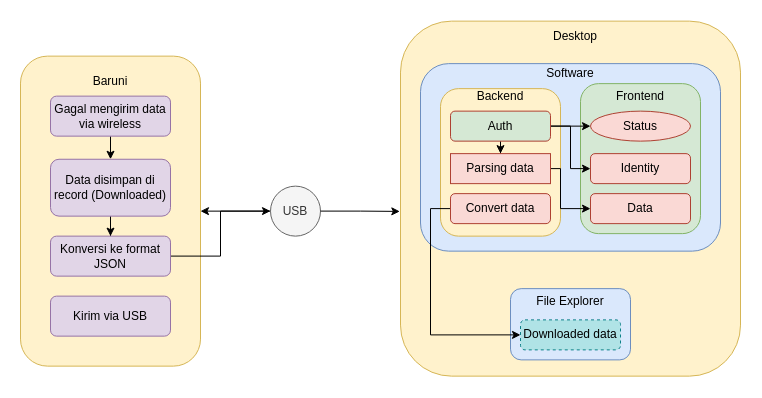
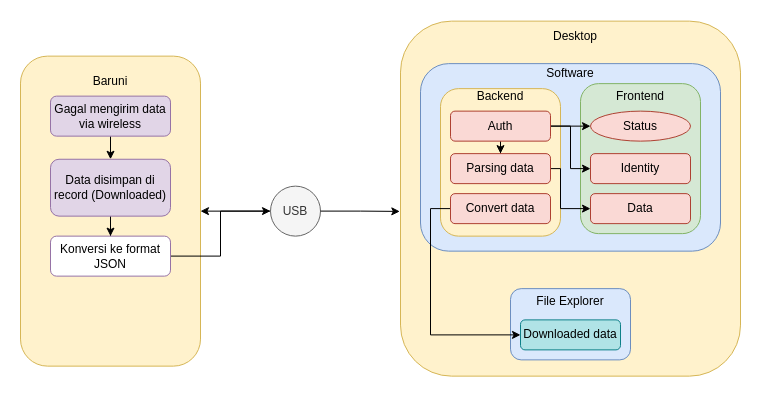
  <mxCell id="0" />
  <mxCell id="1" parent="0" />
  <mxCell id="2" value="" style="rounded=1;whiteSpace=wrap;html=1;fillColor=#fff2cc;strokeColor=#d6b656;" parent="1" vertex="1"><mxGeometry x="400" y="20.63" width="340" height="355" as="geometry" /></mxCell>
  <mxCell id="3" value="" style="rounded=1;whiteSpace=wrap;html=1;fillColor=#fff2cc;strokeColor=#d6b656;" parent="1" vertex="1"><mxGeometry x="20" y="55.63" width="180" height="310" as="geometry" /></mxCell>
  <mxCell id="4" style="edgeStyle=orthogonalEdgeStyle;rounded=0;orthogonalLoop=1;jettySize=auto;html=1;entryX=1;entryY=0.5;entryDx=0;entryDy=0;" parent="1" source="5" target="3" edge="1"><mxGeometry relative="1" as="geometry" /></mxCell>
  <mxCell id="5" value="USB" style="ellipse;whiteSpace=wrap;html=1;aspect=fixed;fillColor=#f5f5f5;fontColor=#333333;strokeColor=#666666;" parent="1" vertex="1"><mxGeometry x="270" y="185.63" width="50" height="50" as="geometry" /></mxCell>
  <mxCell id="6" value="Baruni" style="text;html=1;align=center;verticalAlign=middle;whiteSpace=wrap;rounded=0;" parent="1" vertex="1"><mxGeometry x="80" y="65.63" width="60" height="30" as="geometry" /></mxCell>
  <mxCell id="7" value="" style="rounded=1;whiteSpace=wrap;html=1;fillColor=#dae8fc;strokeColor=#6c8ebf;" parent="1" vertex="1"><mxGeometry x="420" y="63.13" width="300" height="187.5" as="geometry" /></mxCell>
  <mxCell id="8" value="" style="rounded=1;whiteSpace=wrap;html=1;fillColor=#fff2cc;strokeColor=#d6b656;" parent="1" vertex="1"><mxGeometry x="440" y="88.13" width="120" height="147.5" as="geometry" /></mxCell>
  <mxCell id="9" value="" style="rounded=1;whiteSpace=wrap;html=1;fillColor=#d5e8d4;strokeColor=#82b366;" parent="1" vertex="1"><mxGeometry x="580" y="83.13" width="120" height="150" as="geometry" /></mxCell>
  <mxCell id="10" style="edgeStyle=orthogonalEdgeStyle;rounded=0;orthogonalLoop=1;jettySize=auto;html=1;entryX=0;entryY=0.5;entryDx=0;entryDy=0;" parent="1" source="13" target="20" edge="1"><mxGeometry relative="1" as="geometry" /></mxCell>
  <mxCell id="11" style="edgeStyle=orthogonalEdgeStyle;rounded=0;orthogonalLoop=1;jettySize=auto;html=1;entryX=0;entryY=0.5;entryDx=0;entryDy=0;" parent="1" source="13" target="17" edge="1"><mxGeometry relative="1" as="geometry" /></mxCell>
  <mxCell id="12" style="edgeStyle=orthogonalEdgeStyle;rounded=0;orthogonalLoop=1;jettySize=auto;html=1;" parent="1" source="13" target="15" edge="1"><mxGeometry relative="1" as="geometry" /></mxCell>
- <mxCell id="13" value="Auth" style="rounded=1;whiteSpace=wrap;html=1;fillColor=#d5e8d4;strokeColor=#ae4132;" parent="1" vertex="1"><mxGeometry x="450" y="110.63" width="100" height="30" as="geometry" /></mxCell>
+ <mxCell id="13" value="Auth" style="rounded=1;whiteSpace=wrap;html=1;fillColor=#fad9d5;strokeColor=#ae4132;" parent="1" vertex="1"><mxGeometry x="450" y="110.63" width="100" height="30" as="geometry" /></mxCell>
  <mxCell id="14" style="edgeStyle=orthogonalEdgeStyle;rounded=0;orthogonalLoop=1;jettySize=auto;html=1;entryX=0;entryY=0.5;entryDx=0;entryDy=0;" parent="1" source="15" target="18" edge="1"><mxGeometry relative="1" as="geometry"><Array as="points"><mxPoint x="560" y="168.63" /><mxPoint x="560" y="208.63" /></Array></mxGeometry></mxCell>
- <mxCell id="15" value="Parsing data" style="whiteSpace=wrap;html=1;fillColor=#fad9d5;strokeColor=#ae4132;rounded=0;" parent="1" vertex="1"><mxGeometry x="450" y="153.13" width="100" height="30" as="geometry" /></mxCell>
+ <mxCell id="15" value="Parsing data" style="rounded=1;whiteSpace=wrap;html=1;fillColor=#fad9d5;strokeColor=#ae4132;" parent="1" vertex="1"><mxGeometry x="450" y="153.13" width="100" height="30" as="geometry" /></mxCell>
  <mxCell id="16" value="Backend" style="text;html=1;align=center;verticalAlign=middle;whiteSpace=wrap;rounded=0;" parent="1" vertex="1"><mxGeometry x="470" y="80.63" width="60" height="30" as="geometry" /></mxCell>
  <mxCell id="17" value="Identity" style="rounded=1;whiteSpace=wrap;html=1;fillColor=#fad9d5;strokeColor=#ae4132;" parent="1" vertex="1"><mxGeometry x="590" y="153.13" width="100" height="30" as="geometry" /></mxCell>
  <mxCell id="18" value="Data" style="rounded=1;whiteSpace=wrap;html=1;fillColor=#fad9d5;strokeColor=#ae4132;" parent="1" vertex="1"><mxGeometry x="590" y="193.13" width="100" height="30" as="geometry" /></mxCell>
  <mxCell id="19" value="Frontend" style="text;html=1;align=center;verticalAlign=middle;whiteSpace=wrap;rounded=0;" parent="1" vertex="1"><mxGeometry x="610" y="80.63" width="60" height="30" as="geometry" /></mxCell>
  <mxCell id="20" value="Status" style="ellipse;whiteSpace=wrap;html=1;fillColor=#fad9d5;strokeColor=#ae4132;" parent="1" vertex="1"><mxGeometry x="590" y="110.63" width="100" height="30" as="geometry" /></mxCell>
  <mxCell id="21" value="Software" style="text;html=1;align=center;verticalAlign=middle;whiteSpace=wrap;rounded=0;" parent="1" vertex="1"><mxGeometry x="540" y="58.13" width="60" height="30" as="geometry" /></mxCell>
  <mxCell id="22" value="Desktop" style="text;html=1;align=center;verticalAlign=middle;whiteSpace=wrap;rounded=0;" parent="1" vertex="1"><mxGeometry x="545" y="20.63" width="60" height="30" as="geometry" /></mxCell>
  <mxCell id="23" value="" style="rounded=1;whiteSpace=wrap;html=1;fillColor=#dae8fc;strokeColor=#6c8ebf;" parent="1" vertex="1"><mxGeometry x="510" y="288.13" width="120" height="71.25" as="geometry" /></mxCell>
- <mxCell id="24" value="Downloaded data" style="rounded=1;whiteSpace=wrap;html=1;fillColor=#b0e3e6;strokeColor=#0e8088;dashed=1;" parent="1" vertex="1"><mxGeometry x="520" y="319.38" width="100" height="30" as="geometry" /></mxCell>
+ <mxCell id="24" value="Downloaded data" style="rounded=1;whiteSpace=wrap;html=1;fillColor=#b0e3e6;strokeColor=#0e8088;" parent="1" vertex="1"><mxGeometry x="520" y="319.38" width="100" height="30" as="geometry" /></mxCell>
  <mxCell id="25" value="File Explorer" style="text;html=1;align=center;verticalAlign=middle;whiteSpace=wrap;rounded=0;" parent="1" vertex="1"><mxGeometry x="530" y="285.63" width="80" height="30" as="geometry" /></mxCell>
  <mxCell id="26" style="edgeStyle=orthogonalEdgeStyle;rounded=0;orthogonalLoop=1;jettySize=auto;html=1;entryX=0;entryY=0.5;entryDx=0;entryDy=0;" parent="1" source="27" target="24" edge="1"><mxGeometry relative="1" as="geometry"><Array as="points"><mxPoint x="430" y="207.63" /><mxPoint x="430" y="334.63" /></Array></mxGeometry></mxCell>
  <mxCell id="27" value="Convert data" style="rounded=1;whiteSpace=wrap;html=1;fillColor=#fad9d5;strokeColor=#ae4132;" parent="1" vertex="1"><mxGeometry x="450" y="193.13" width="100" height="30" as="geometry" /></mxCell>
  <mxCell id="28" style="edgeStyle=orthogonalEdgeStyle;rounded=0;orthogonalLoop=1;jettySize=auto;html=1;entryX=-0.002;entryY=0.536;entryDx=0;entryDy=0;entryPerimeter=0;" parent="1" source="5" target="2" edge="1"><mxGeometry relative="1" as="geometry" /></mxCell>
  <mxCell id="29" style="edgeStyle=orthogonalEdgeStyle;rounded=0;orthogonalLoop=1;jettySize=auto;html=1;" edge="1" parent="1" source="30" target="32"><mxGeometry relative="1" as="geometry" /></mxCell>
  <mxCell id="30" value="Gagal mengirim data via wireless" style="rounded=1;whiteSpace=wrap;html=1;fillColor=#e1d5e7;strokeColor=#9673a6;" vertex="1" parent="1"><mxGeometry x="50" y="95.63" width="120" height="40" as="geometry" /></mxCell>
  <mxCell id="31" style="edgeStyle=orthogonalEdgeStyle;rounded=0;orthogonalLoop=1;jettySize=auto;html=1;entryX=0.5;entryY=0;entryDx=0;entryDy=0;" edge="1" parent="1" source="32" target="34"><mxGeometry relative="1" as="geometry" /></mxCell>
  <mxCell id="32" value="Data disimpan di record (Downloaded)" style="rounded=1;whiteSpace=wrap;html=1;fillColor=#e1d5e7;strokeColor=#9673a6;" vertex="1" parent="1"><mxGeometry x="50" y="158.76" width="120" height="56.87" as="geometry" /></mxCell>
  <mxCell id="33" style="edgeStyle=orthogonalEdgeStyle;rounded=0;orthogonalLoop=1;jettySize=auto;html=1;" edge="1" parent="1" source="34" target="5"><mxGeometry relative="1" as="geometry" /></mxCell>
- <mxCell id="34" value="Konversi ke format JSON" style="rounded=1;whiteSpace=wrap;html=1;fillColor=#e1d5e7;strokeColor=#9673a6;" vertex="1" parent="1"><mxGeometry x="50" y="235.63" width="120" height="40" as="geometry" /></mxCell>
- <mxCell id="35" value="Kirim via USB" style="rounded=1;whiteSpace=wrap;html=1;fillColor=#e1d5e7;strokeColor=#9673a6;" vertex="1" parent="1"><mxGeometry x="50" y="295.63" width="120" height="40" as="geometry" /></mxCell>
+ <mxCell id="34" value="Konversi ke format JSON" style="rounded=1;whiteSpace=wrap;html=1;fillColor=#ffffff;strokeColor=#9673a6;" vertex="1" parent="1"><mxGeometry x="50" y="235.63" width="120" height="40" as="geometry" /></mxCell>
